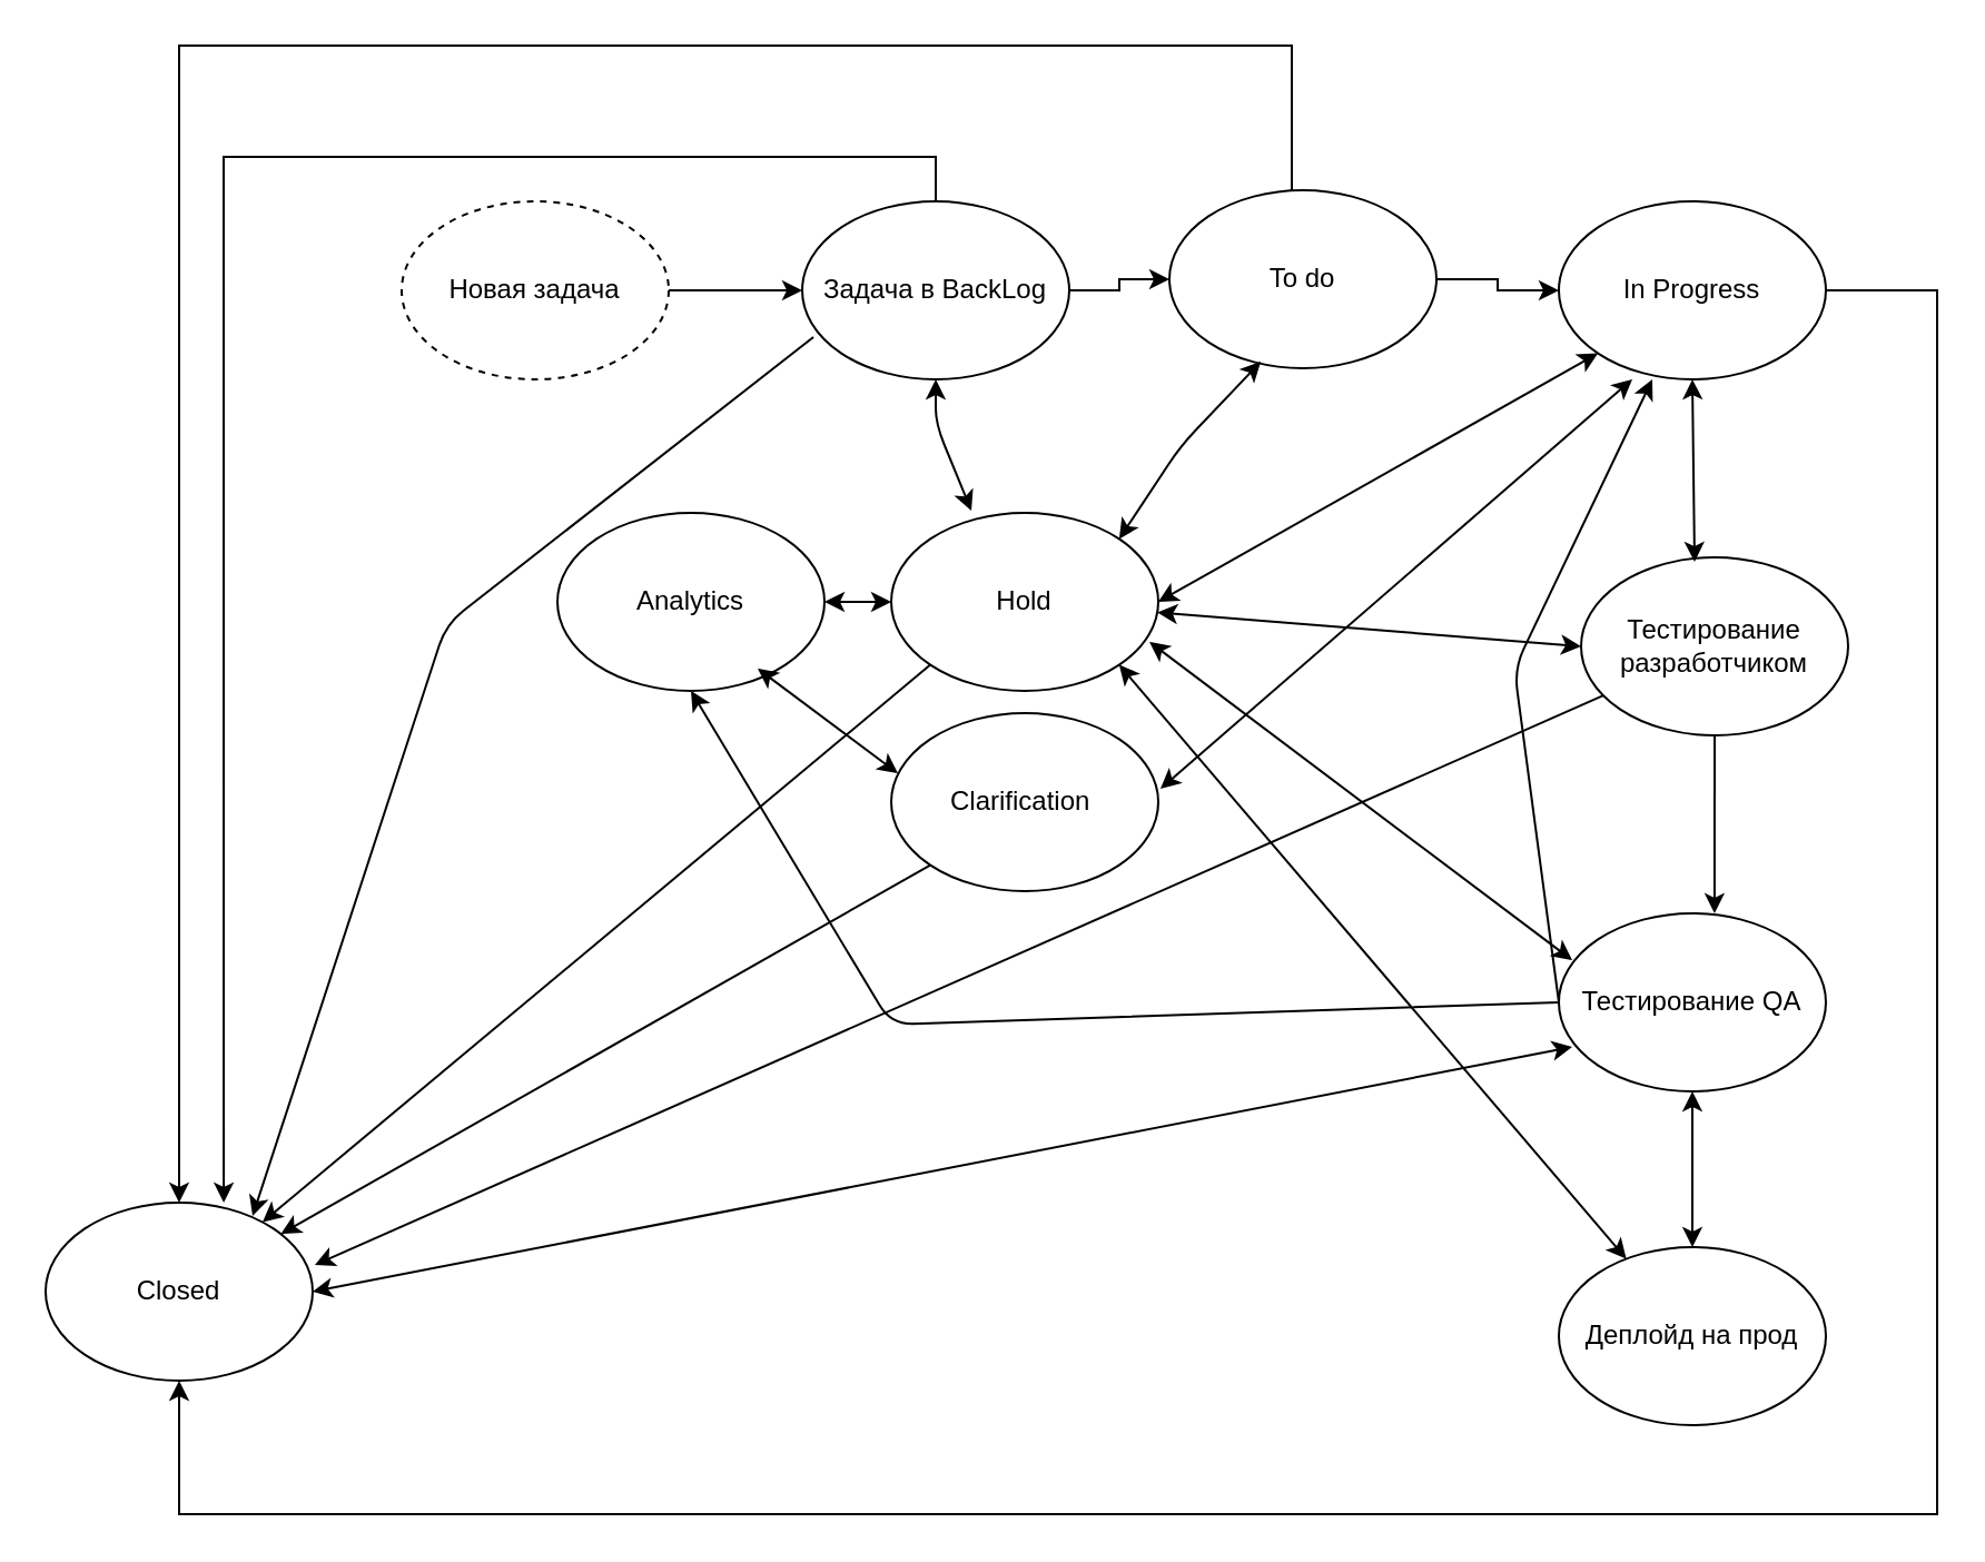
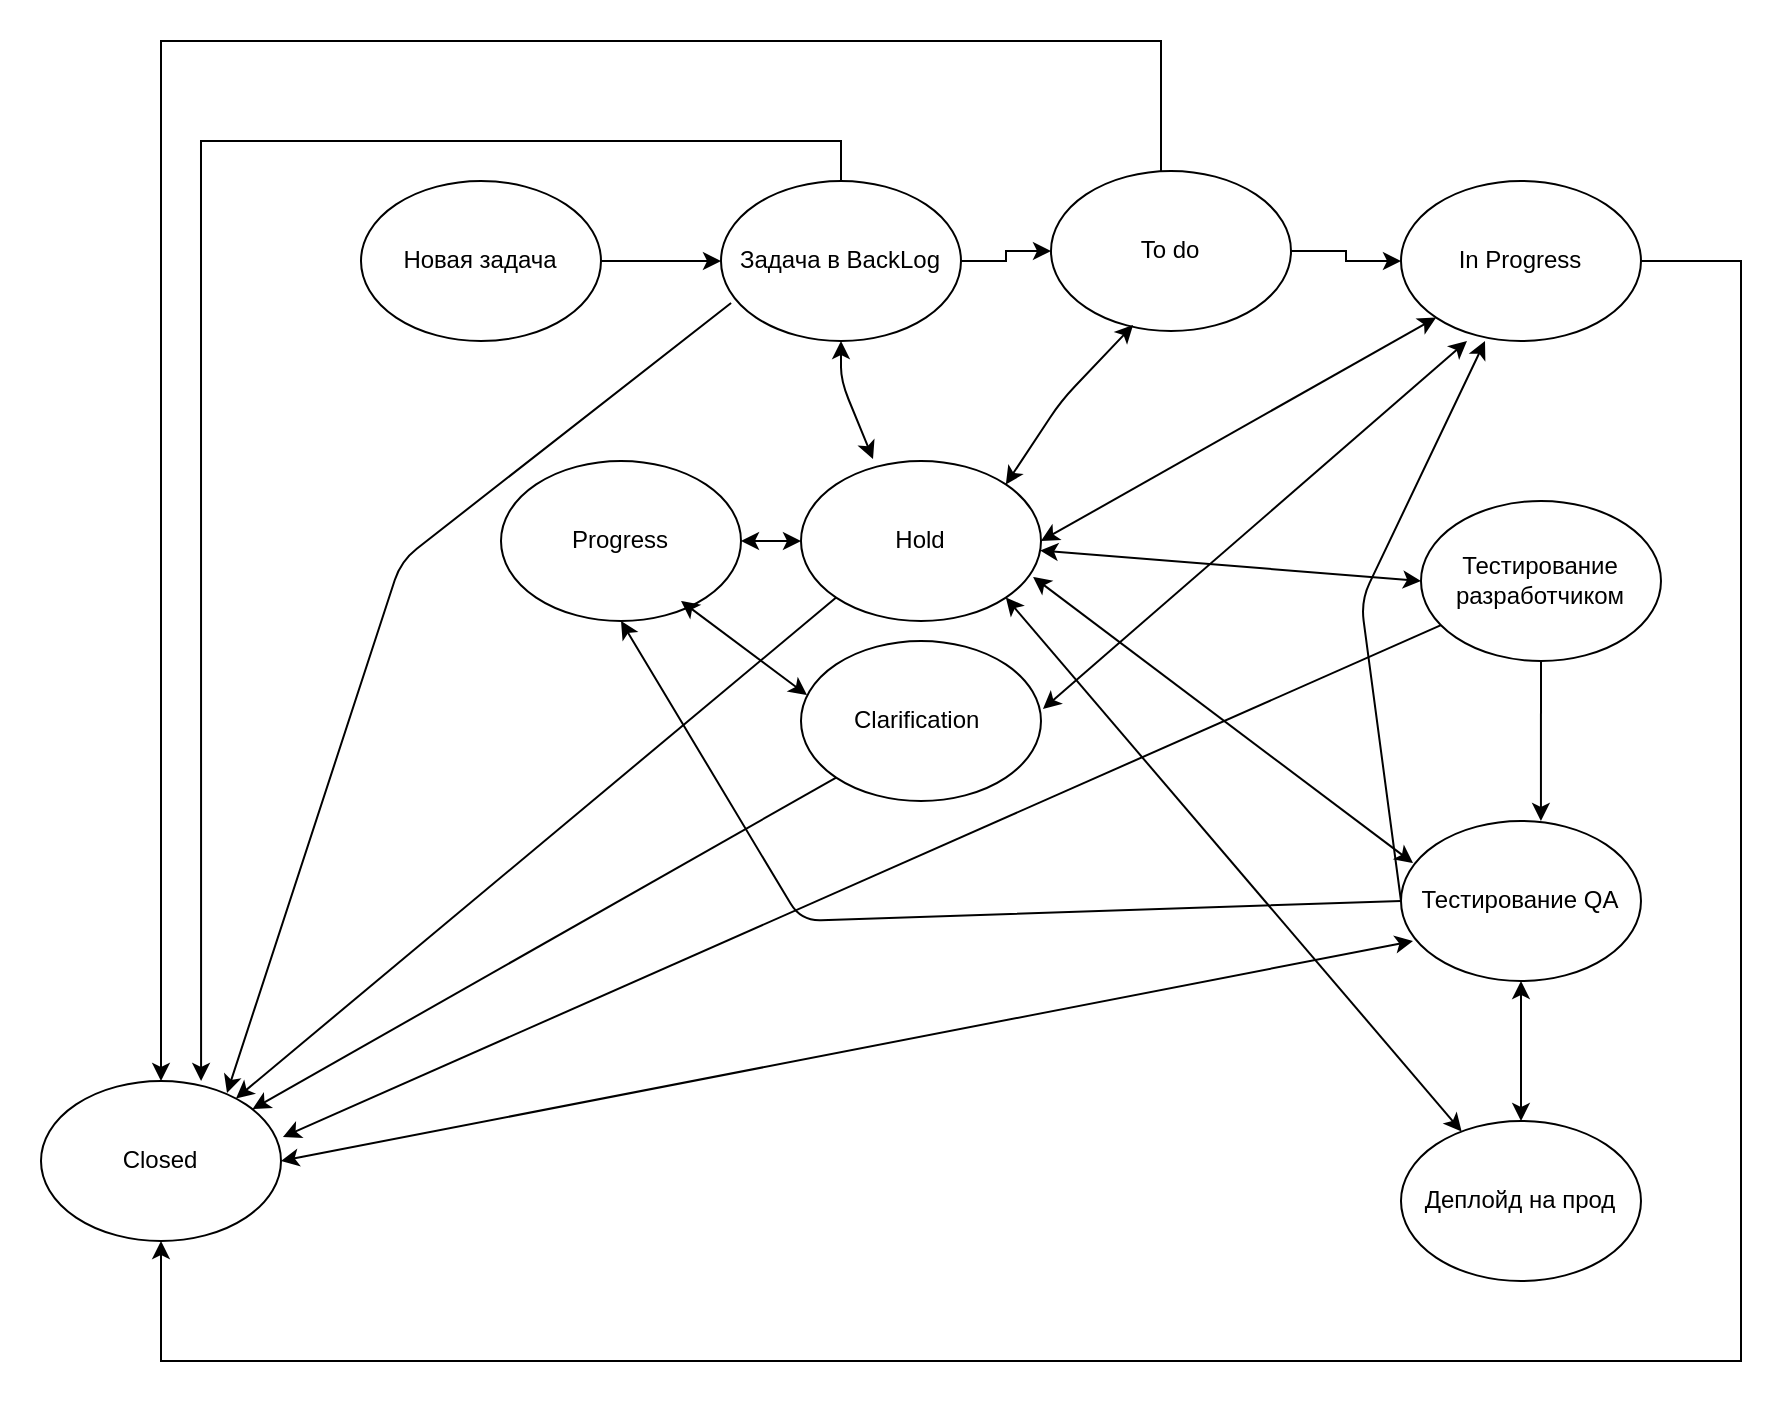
  <mxCell id="0" />
  <mxCell id="1" parent="0" />
  <mxCell id="2" style="edgeStyle=orthogonalEdgeStyle;rounded=0;orthogonalLoop=1;jettySize=auto;html=1;exitX=1;exitY=0.5;exitDx=0;exitDy=0;entryX=0;entryY=0.5;entryDx=0;entryDy=0;" edge="1" parent="1" source="3" target="15"><mxGeometry relative="1" as="geometry" /></mxCell>
- <mxCell id="3" value="Новая задача" style="ellipse;whiteSpace=wrap;html=1;dashed=1;" vertex="1" parent="1"><mxGeometry x="180" y="90" width="120" height="80" as="geometry" /></mxCell>
+ <mxCell id="3" value="Новая задача" style="ellipse;whiteSpace=wrap;html=1;" vertex="1" parent="1"><mxGeometry x="180" y="90" width="120" height="80" as="geometry" /></mxCell>
  <mxCell id="4" value="Деплойд на прод" style="ellipse;whiteSpace=wrap;html=1;" vertex="1" parent="1"><mxGeometry x="700" y="560" width="120" height="80" as="geometry" /></mxCell>
  <mxCell id="5" value="Тестирование QA" style="ellipse;whiteSpace=wrap;html=1;" vertex="1" parent="1"><mxGeometry x="700" y="410" width="120" height="80" as="geometry" /></mxCell>
  <mxCell id="6" style="edgeStyle=orthogonalEdgeStyle;rounded=0;orthogonalLoop=1;jettySize=auto;html=1;exitX=0.5;exitY=1;exitDx=0;exitDy=0;entryX=0.583;entryY=0;entryDx=0;entryDy=0;entryPerimeter=0;" edge="1" parent="1" source="7" target="5"><mxGeometry relative="1" as="geometry" /></mxCell>
  <mxCell id="7" value="Тестирование разработчиком" style="ellipse;whiteSpace=wrap;html=1;" vertex="1" parent="1"><mxGeometry x="710" y="250" width="120" height="80" as="geometry" /></mxCell>
  <mxCell id="8" style="edgeStyle=orthogonalEdgeStyle;rounded=0;orthogonalLoop=1;jettySize=auto;html=1;exitX=1;exitY=0.5;exitDx=0;exitDy=0;" edge="1" parent="1" source="9" target="16"><mxGeometry relative="1" as="geometry"><Array as="points"><mxPoint x="870" y="130" /><mxPoint x="870" y="680" /><mxPoint x="80" y="680" /></Array></mxGeometry></mxCell>
  <mxCell id="9" value="In Progress" style="ellipse;whiteSpace=wrap;html=1;" vertex="1" parent="1"><mxGeometry x="700" y="90" width="120" height="80" as="geometry" /></mxCell>
  <mxCell id="10" style="edgeStyle=orthogonalEdgeStyle;rounded=0;orthogonalLoop=1;jettySize=auto;html=1;exitX=1;exitY=0.5;exitDx=0;exitDy=0;entryX=0;entryY=0.5;entryDx=0;entryDy=0;" edge="1" parent="1" source="12" target="9"><mxGeometry relative="1" as="geometry" /></mxCell>
  <mxCell id="11" style="edgeStyle=orthogonalEdgeStyle;rounded=0;orthogonalLoop=1;jettySize=auto;html=1;" edge="1" parent="1" source="12" target="16"><mxGeometry relative="1" as="geometry"><Array as="points"><mxPoint x="580" y="20" /><mxPoint x="80" y="20" /></Array></mxGeometry></mxCell>
  <mxCell id="12" value="To do" style="ellipse;whiteSpace=wrap;html=1;" vertex="1" parent="1"><mxGeometry x="525" y="85" width="120" height="80" as="geometry" /></mxCell>
  <mxCell id="13" style="edgeStyle=orthogonalEdgeStyle;rounded=0;orthogonalLoop=1;jettySize=auto;html=1;exitX=1;exitY=0.5;exitDx=0;exitDy=0;entryX=0;entryY=0.5;entryDx=0;entryDy=0;" edge="1" parent="1" source="15" target="12"><mxGeometry relative="1" as="geometry" /></mxCell>
  <mxCell id="14" style="edgeStyle=orthogonalEdgeStyle;rounded=0;orthogonalLoop=1;jettySize=auto;html=1;entryX=0.667;entryY=0;entryDx=0;entryDy=0;entryPerimeter=0;" edge="1" parent="1" source="15" target="16"><mxGeometry relative="1" as="geometry"><Array as="points"><mxPoint x="420" y="70" /><mxPoint x="100" y="70" /></Array></mxGeometry></mxCell>
  <mxCell id="15" value="Задача в BackLog" style="ellipse;whiteSpace=wrap;html=1;" vertex="1" parent="1"><mxGeometry x="360" y="90" width="120" height="80" as="geometry" /></mxCell>
  <mxCell id="16" value="Closed" style="ellipse;whiteSpace=wrap;html=1;" vertex="1" parent="1"><mxGeometry x="20" y="540" width="120" height="80" as="geometry" /></mxCell>
  <mxCell id="17" value="" style="endArrow=classic;startArrow=classic;html=1;entryX=0.5;entryY=1;entryDx=0;entryDy=0;exitX=0.5;exitY=0;exitDx=0;exitDy=0;" edge="1" parent="1" source="4" target="5"><mxGeometry width="50" height="50" relative="1" as="geometry"><mxPoint x="530" y="460" as="sourcePoint" /><mxPoint x="580" y="410" as="targetPoint" /></mxGeometry></mxCell>
  <mxCell id="18" value="Clarification&amp;nbsp;" style="ellipse;whiteSpace=wrap;html=1;" vertex="1" parent="1"><mxGeometry x="400" y="320" width="120" height="80" as="geometry" /></mxCell>
  <mxCell id="19" value="Hold" style="ellipse;whiteSpace=wrap;html=1;" vertex="1" parent="1"><mxGeometry x="400" y="230" width="120" height="80" as="geometry" /></mxCell>
  <mxCell id="20" value="" style="endArrow=classic;startArrow=classic;html=1;exitX=1.008;exitY=0.425;exitDx=0;exitDy=0;exitPerimeter=0;entryX=0.275;entryY=1;entryDx=0;entryDy=0;entryPerimeter=0;" edge="1" parent="1" source="18" target="9"><mxGeometry width="50" height="50" relative="1" as="geometry"><mxPoint x="530" y="360" as="sourcePoint" /><mxPoint x="580" y="310" as="targetPoint" /></mxGeometry></mxCell>
- <mxCell id="21" value="" style="endArrow=classic;startArrow=classic;html=1;exitX=0.425;exitY=0.025;exitDx=0;exitDy=0;entryX=0.5;entryY=1;entryDx=0;entryDy=0;exitPerimeter=0;" edge="1" parent="1" source="7" target="9"><mxGeometry width="50" height="50" relative="1" as="geometry"><mxPoint x="530" y="360" as="sourcePoint" /><mxPoint x="580" y="310" as="targetPoint" /></mxGeometry></mxCell>
  <mxCell id="22" value="" style="endArrow=classic;html=1;entryX=0.35;entryY=1;entryDx=0;entryDy=0;entryPerimeter=0;" edge="1" parent="1" target="9"><mxGeometry width="50" height="50" relative="1" as="geometry"><mxPoint x="700" y="450" as="sourcePoint" /><mxPoint x="580" y="310" as="targetPoint" /><Array as="points"><mxPoint x="680" y="300" /></Array></mxGeometry></mxCell>
  <mxCell id="23" value="" style="endArrow=classic;html=1;entryX=1.008;entryY=0.35;entryDx=0;entryDy=0;entryPerimeter=0;" edge="1" parent="1" source="7" target="16"><mxGeometry width="50" height="50" relative="1" as="geometry"><mxPoint x="530" y="360" as="sourcePoint" /><mxPoint x="580" y="310" as="targetPoint" /></mxGeometry></mxCell>
  <mxCell id="24" value="" style="endArrow=classic;html=1;entryX=0.775;entryY=0.075;entryDx=0;entryDy=0;entryPerimeter=0;exitX=0.042;exitY=0.763;exitDx=0;exitDy=0;exitPerimeter=0;" edge="1" parent="1" source="15" target="16"><mxGeometry width="50" height="50" relative="1" as="geometry"><mxPoint x="360" y="180" as="sourcePoint" /><mxPoint y="270" as="targetPoint" x="160" /><Array as="points"><mxPoint x="200" y="280" /></Array></mxGeometry></mxCell>
  <mxCell id="25" value="" style="endArrow=classic;html=1;exitX=0;exitY=1;exitDx=0;exitDy=0;" edge="1" parent="1" source="19" target="16"><mxGeometry width="50" height="50" relative="1" as="geometry"><mxPoint x="530" y="360" as="sourcePoint" /><mxPoint x="580" y="310" as="targetPoint" /></mxGeometry></mxCell>
  <mxCell id="26" value="" style="endArrow=classic;html=1;exitX=0;exitY=1;exitDx=0;exitDy=0;" edge="1" parent="1" source="18" target="16"><mxGeometry width="50" height="50" relative="1" as="geometry"><mxPoint x="530" y="360" as="sourcePoint" /><mxPoint x="580" y="310" as="targetPoint" /></mxGeometry></mxCell>
  <mxCell id="27" value="" style="endArrow=classic;startArrow=classic;html=1;exitX=1;exitY=0.5;exitDx=0;exitDy=0;" edge="1" parent="1" source="16"><mxGeometry width="50" height="50" relative="1" as="geometry"><mxPoint x="530" y="360" as="sourcePoint" /><mxPoint x="706" y="470" as="targetPoint" /></mxGeometry></mxCell>
- <mxCell id="28" value="Analytics" style="ellipse;whiteSpace=wrap;html=1;" vertex="1" parent="1"><mxGeometry x="250" y="230" width="120" height="80" as="geometry" /></mxCell>
+ <mxCell id="28" value="Progress" style="ellipse;whiteSpace=wrap;html=1;" vertex="1" parent="1"><mxGeometry x="250" y="230" width="120" height="80" as="geometry" /></mxCell>
  <mxCell id="29" value="" style="endArrow=classic;startArrow=classic;html=1;entryX=1;entryY=0.5;entryDx=0;entryDy=0;exitX=0;exitY=0.5;exitDx=0;exitDy=0;" edge="1" parent="1" source="19" target="28"><mxGeometry width="50" height="50" relative="1" as="geometry"><mxPoint x="530" y="360" as="sourcePoint" /><mxPoint x="580" y="310" as="targetPoint" /></mxGeometry></mxCell>
  <mxCell id="30" value="" style="endArrow=classic;startArrow=classic;html=1;entryX=0.025;entryY=0.338;entryDx=0;entryDy=0;entryPerimeter=0;" edge="1" parent="1" target="18"><mxGeometry width="50" height="50" relative="1" as="geometry"><mxPoint x="340" y="300" as="sourcePoint" /><mxPoint x="390" y="260" as="targetPoint" /></mxGeometry></mxCell>
  <mxCell id="31" value="" style="endArrow=classic;html=1;" edge="1" parent="1"><mxGeometry width="50" height="50" relative="1" as="geometry"><mxPoint x="700" y="450" as="sourcePoint" /><mxPoint x="310" y="310" as="targetPoint" /><Array as="points"><mxPoint x="400" y="460" /></Array></mxGeometry></mxCell>
  <mxCell id="32" value="" style="endArrow=classic;startArrow=classic;html=1;entryX=0;entryY=0.5;entryDx=0;entryDy=0;" edge="1" parent="1" source="19" target="7"><mxGeometry width="50" height="50" relative="1" as="geometry"><mxPoint x="530" y="360" as="sourcePoint" /><mxPoint x="580" y="310" as="targetPoint" /></mxGeometry></mxCell>
  <mxCell id="33" value="" style="endArrow=classic;startArrow=classic;html=1;entryX=0;entryY=1;entryDx=0;entryDy=0;" edge="1" parent="1" target="9"><mxGeometry width="50" height="50" relative="1" as="geometry"><mxPoint x="520" y="270" as="sourcePoint" /><mxPoint x="570" y="220" as="targetPoint" /></mxGeometry></mxCell>
  <mxCell id="34" value="" style="endArrow=classic;startArrow=classic;html=1;entryX=0.342;entryY=0.963;entryDx=0;entryDy=0;entryPerimeter=0;exitX=1;exitY=0;exitDx=0;exitDy=0;" edge="1" parent="1" source="19" target="12"><mxGeometry width="50" height="50" relative="1" as="geometry"><mxPoint x="530" y="360" as="sourcePoint" /><mxPoint x="580" y="310" as="targetPoint" /><Array as="points"><mxPoint x="530" y="200" /></Array></mxGeometry></mxCell>
  <mxCell id="35" value="" style="endArrow=classic;startArrow=classic;html=1;entryX=0.5;entryY=1;entryDx=0;entryDy=0;" edge="1" parent="1" target="15"><mxGeometry width="50" height="50" relative="1" as="geometry"><mxPoint x="436" y="229" as="sourcePoint" /><mxPoint x="580" y="310" as="targetPoint" /><Array as="points"><mxPoint x="420" y="190" /></Array></mxGeometry></mxCell>
  <mxCell id="36" value="" style="endArrow=classic;startArrow=classic;html=1;exitX=0.05;exitY=0.263;exitDx=0;exitDy=0;exitPerimeter=0;entryX=0.967;entryY=0.725;entryDx=0;entryDy=0;entryPerimeter=0;" edge="1" parent="1" source="5" target="19"><mxGeometry width="50" height="50" relative="1" as="geometry"><mxPoint x="530" y="360" as="sourcePoint" /><mxPoint x="580" y="310" as="targetPoint" /></mxGeometry></mxCell>
  <mxCell id="37" value="" style="endArrow=classic;startArrow=classic;html=1;entryX=1;entryY=1;entryDx=0;entryDy=0;" edge="1" parent="1" source="4" target="19"><mxGeometry width="50" height="50" relative="1" as="geometry"><mxPoint x="530" y="360" as="sourcePoint" /><mxPoint x="580" y="310" as="targetPoint" /></mxGeometry></mxCell>
